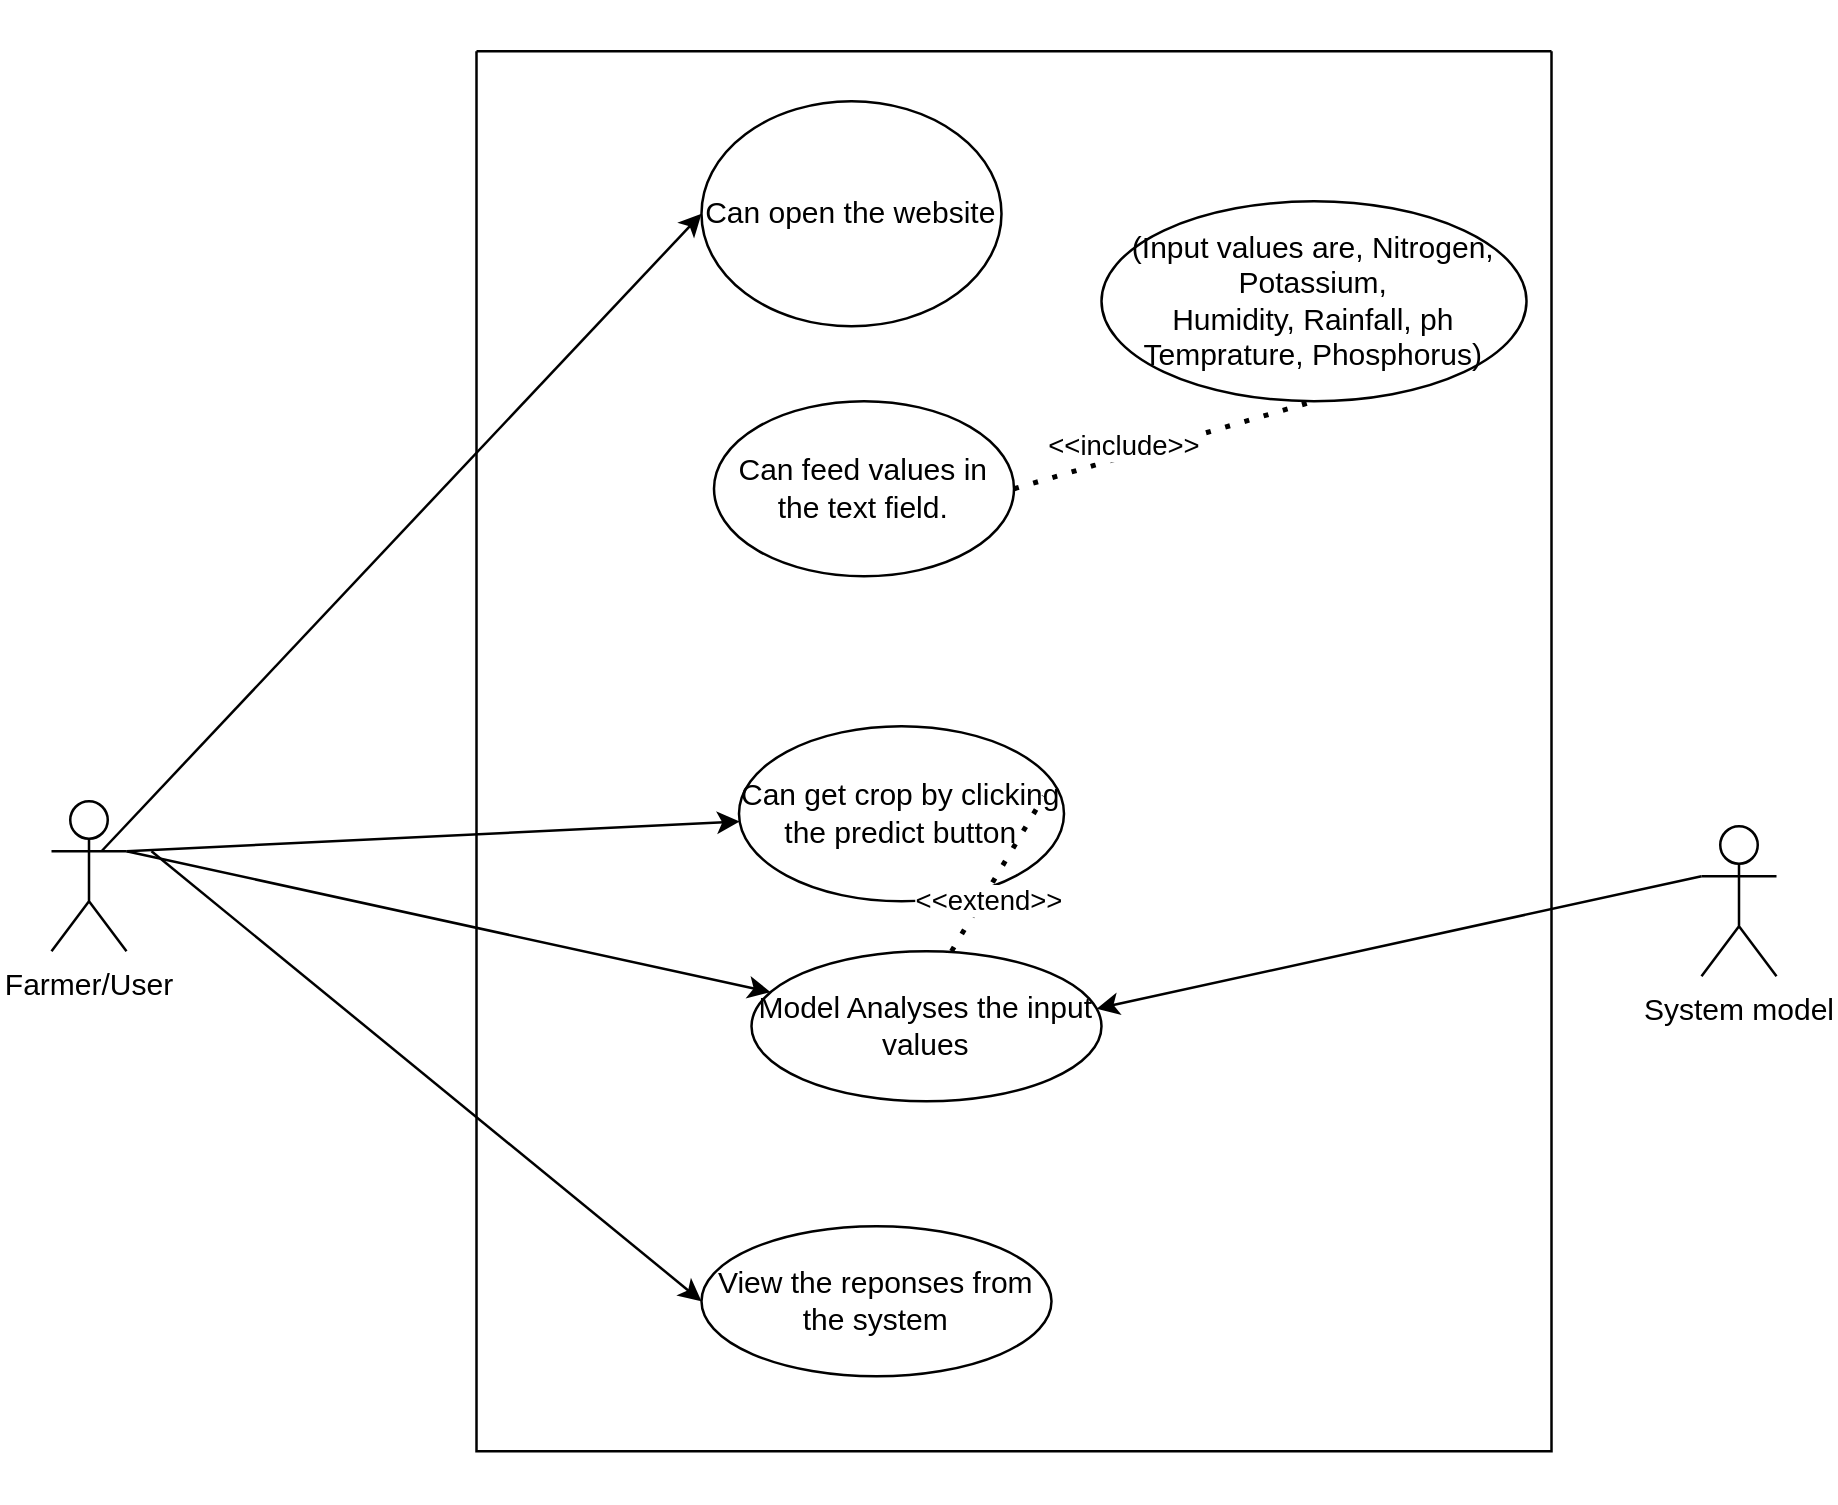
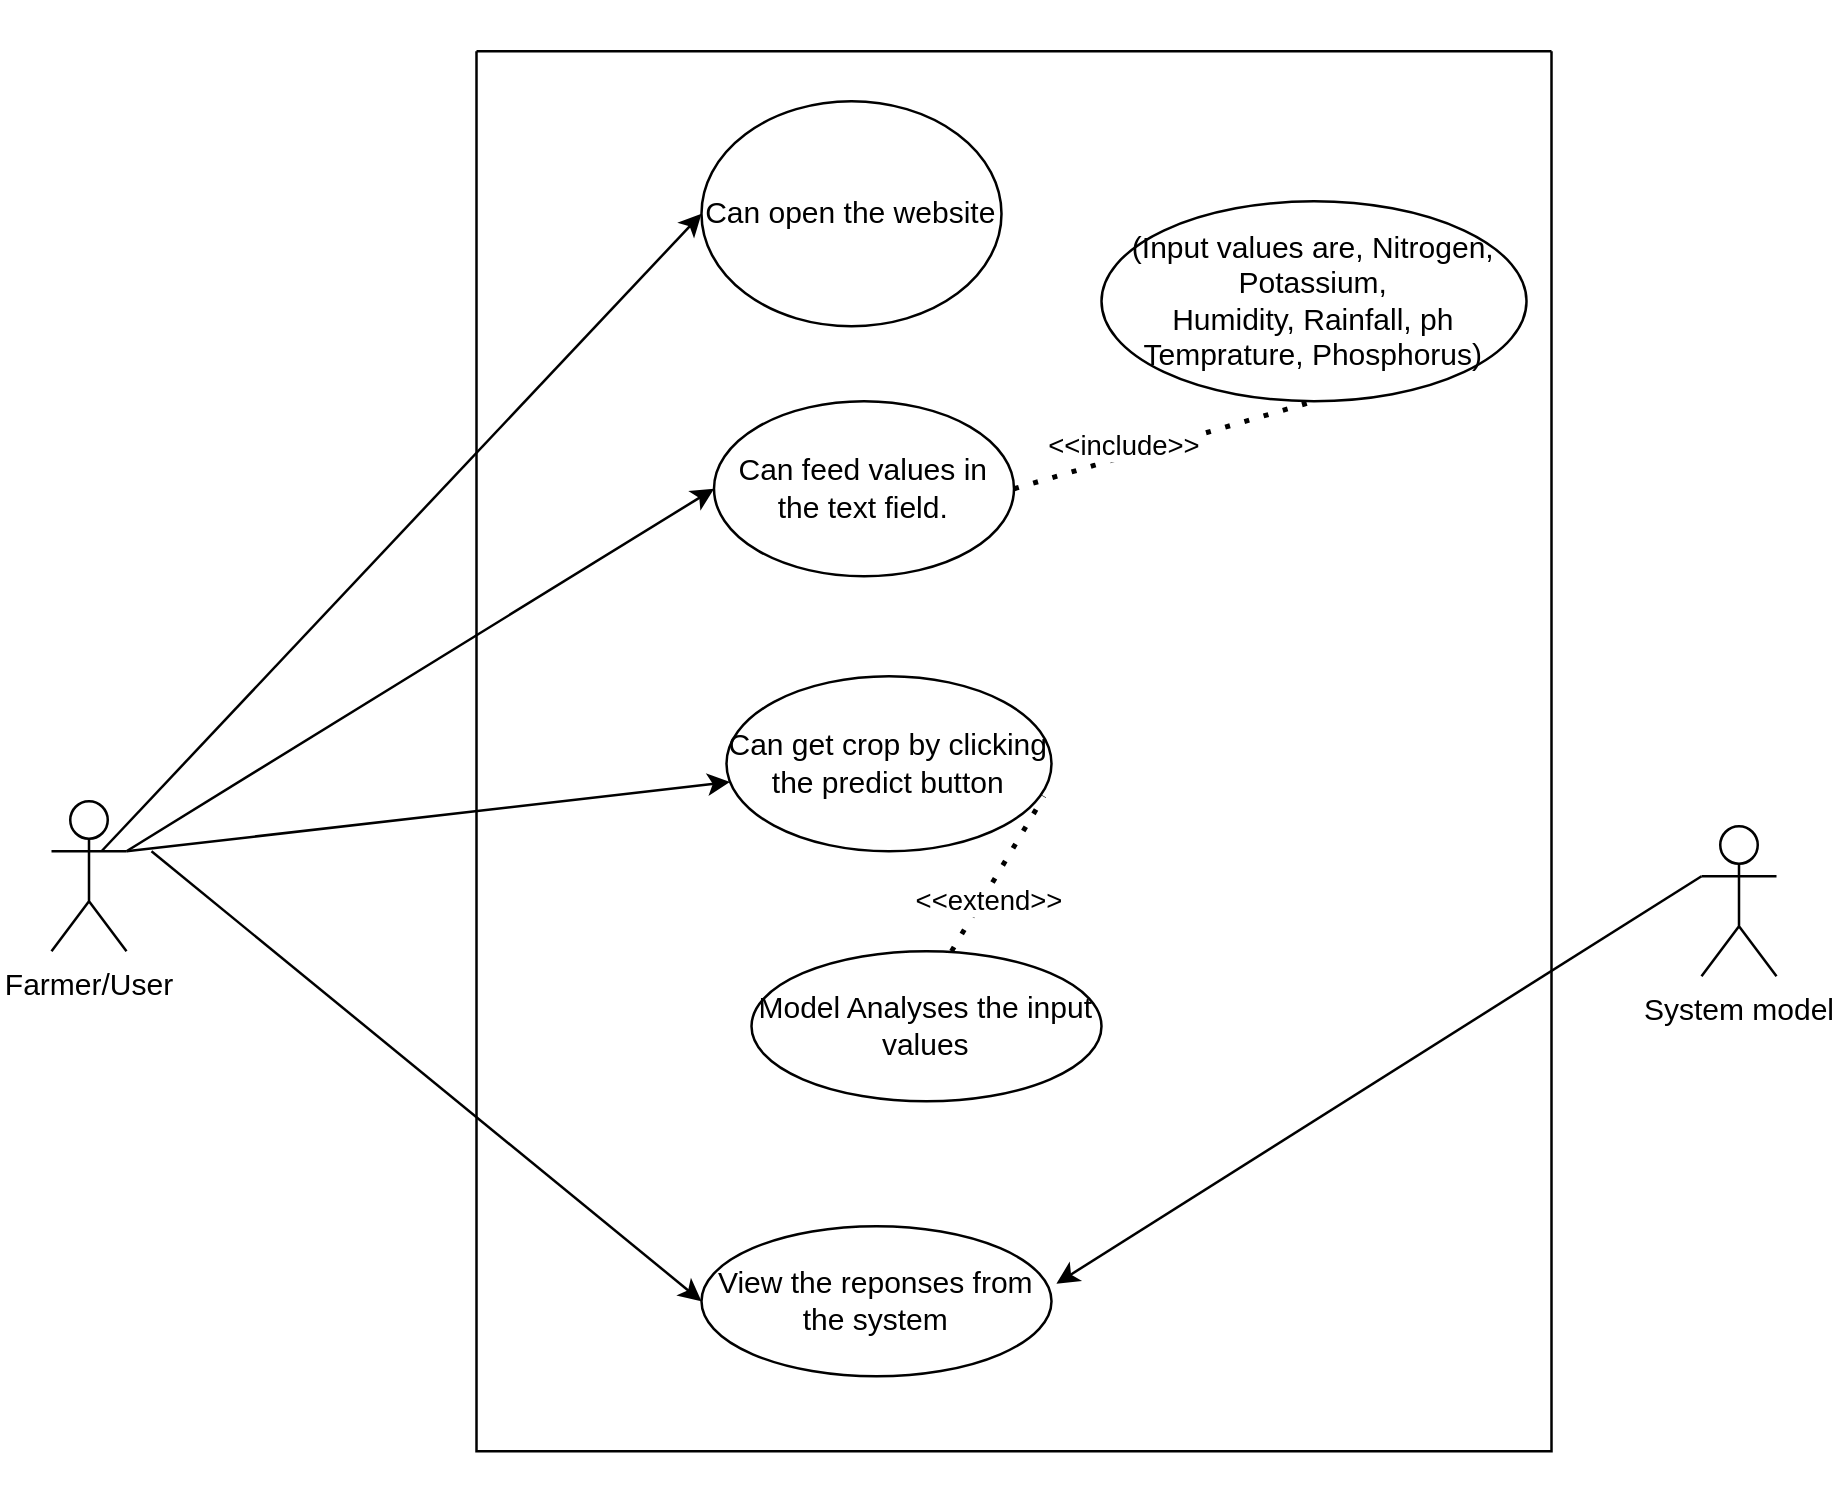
  <mxCell id="0" />
  <mxCell id="1" parent="0" />
  <mxCell id="2" value="" style="swimlane;startSize=0;" vertex="1" parent="1"><mxGeometry x="190" y="20" width="430" height="560" as="geometry" /></mxCell>
  <mxCell id="3" value="Can open the website" style="ellipse;whiteSpace=wrap;html=1;" vertex="1" parent="2"><mxGeometry x="90" y="20" width="120" height="90" as="geometry" /></mxCell>
  <mxCell id="4" value="Can feed values in the text field." style="ellipse;whiteSpace=wrap;html=1;" vertex="1" parent="2"><mxGeometry x="95" y="140" width="120" height="70" as="geometry" /></mxCell>
  <mxCell id="5" value="(Input values are, Nitrogen, Potassium,&lt;br style=&quot;border-color: var(--border-color);&quot;&gt;&lt;span style=&quot;&quot;&gt;Humidity, Rainfall, ph&lt;/span&gt;&lt;br style=&quot;border-color: var(--border-color);&quot;&gt;&lt;span style=&quot;&quot;&gt;Temprature, Phosphorus)&lt;/span&gt;" style="ellipse;whiteSpace=wrap;html=1;" vertex="1" parent="2"><mxGeometry x="250" y="60" width="170" height="80" as="geometry" /></mxCell>
  <mxCell id="6" value="" style="endArrow=none;dashed=1;html=1;dashPattern=1 3;strokeWidth=2;rounded=0;exitX=1;exitY=0.5;exitDx=0;exitDy=0;entryX=0.5;entryY=1;entryDx=0;entryDy=0;" edge="1" parent="2" source="4" target="5"><mxGeometry width="50" height="50" relative="1" as="geometry"><mxPoint x="260" y="240" as="sourcePoint" /><mxPoint x="310" y="190" as="targetPoint" /></mxGeometry></mxCell>
  <mxCell id="7" value="&amp;lt;&amp;lt;include&amp;gt;&amp;gt;" style="edgeLabel;html=1;align=center;verticalAlign=middle;resizable=0;points=[];" vertex="1" connectable="0" parent="6"><mxGeometry x="-0.243" y="5" relative="1" as="geometry"><mxPoint as="offset" /></mxGeometry></mxCell>
- <mxCell id="8" value="Can get crop by clicking the predict button" style="ellipse;whiteSpace=wrap;html=1;" vertex="1" parent="2"><mxGeometry x="105" y="270" width="130" height="70" as="geometry" /></mxCell>
+ <mxCell id="8" value="Can get crop by clicking the predict button" style="ellipse;whiteSpace=wrap;html=1;" vertex="1" parent="2"><mxGeometry x="100" y="250" width="130" height="70" as="geometry" /></mxCell>
  <mxCell id="9" value="Model Analyses the input values" style="ellipse;whiteSpace=wrap;html=1;" vertex="1" parent="2"><mxGeometry x="110" y="360" width="140" height="60" as="geometry" /></mxCell>
  <mxCell id="10" value="View the reponses from the system" style="ellipse;whiteSpace=wrap;html=1;" vertex="1" parent="2"><mxGeometry x="90" y="470" width="140" height="60" as="geometry" /></mxCell>
  <mxCell id="11" value="" style="endArrow=none;dashed=1;html=1;dashPattern=1 3;strokeWidth=2;rounded=0;entryX=1;entryY=1;entryDx=0;entryDy=0;exitX=0.729;exitY=0.05;exitDx=0;exitDy=0;exitPerimeter=0;" edge="1" parent="2"><mxGeometry width="50" height="50" relative="1" as="geometry"><mxPoint x="190" y="360" as="sourcePoint" /><mxPoint x="227" y="298" as="targetPoint" /></mxGeometry></mxCell>
  <mxCell id="12" value="&amp;lt;&amp;lt;extend&amp;gt;&amp;gt;" style="edgeLabel;html=1;align=center;verticalAlign=middle;resizable=0;points=[];" vertex="1" connectable="0" parent="11"><mxGeometry x="-0.312" y="-2" relative="1" as="geometry"><mxPoint as="offset" /></mxGeometry></mxCell>
  <mxCell id="13" value="Farmer/User" style="shape=umlActor;verticalLabelPosition=bottom;verticalAlign=top;html=1;outlineConnect=0;" vertex="1" parent="1"><mxGeometry x="20" y="320" width="30" height="60" as="geometry" /></mxCell>
  <mxCell id="14" value="System model" style="shape=umlActor;verticalLabelPosition=bottom;verticalAlign=top;html=1;outlineConnect=0;" vertex="1" parent="1"><mxGeometry x="680" y="330" width="30" height="60" as="geometry" /></mxCell>
  <mxCell id="15" value="" style="endArrow=classic;html=1;rounded=0;entryX=0;entryY=0.5;entryDx=0;entryDy=0;" edge="1" parent="1" target="3"><mxGeometry width="50" height="50" relative="1" as="geometry"><mxPoint x="40" y="340" as="sourcePoint" /><mxPoint x="90" y="290" as="targetPoint" /></mxGeometry></mxCell>
- <mxCell id="16" value="" style="endArrow=classic;html=1;rounded=0;exitX=1;exitY=0.333;exitDx=0;exitDy=0;exitPerimeter=0;" edge="1" parent="1" source="13" target="9"><mxGeometry width="50" height="50" relative="1" as="geometry"><mxPoint x="180" y="370" as="sourcePoint" /><mxPoint x="230" y="320" as="targetPoint" /></mxGeometry></mxCell>
+ <mxCell id="16" value="" style="endArrow=classic;html=1;rounded=0;exitX=1;exitY=0.333;exitDx=0;exitDy=0;exitPerimeter=0;entryX=0;entryY=0.5;entryDx=0;entryDy=0;" edge="1" parent="1" source="13" target="4"><mxGeometry width="50" height="50" relative="1" as="geometry"><mxPoint x="180" y="370" as="sourcePoint" /><mxPoint x="230" y="320" as="targetPoint" /></mxGeometry></mxCell>
  <mxCell id="17" value="" style="endArrow=classic;html=1;rounded=0;" edge="1" parent="1" target="8"><mxGeometry width="50" height="50" relative="1" as="geometry"><mxPoint x="50" y="340" as="sourcePoint" /><mxPoint x="160" y="380" as="targetPoint" /></mxGeometry></mxCell>
  <mxCell id="18" value="" style="endArrow=classic;html=1;rounded=0;entryX=0;entryY=0.5;entryDx=0;entryDy=0;" edge="1" parent="1" target="10"><mxGeometry width="50" height="50" relative="1" as="geometry"><mxPoint x="60" y="340" as="sourcePoint" /><mxPoint x="210" y="360" as="targetPoint" /></mxGeometry></mxCell>
- <mxCell id="19" value="" style="endArrow=classic;html=1;rounded=0;entryX=0.986;entryY=0.383;entryDx=0;entryDy=0;entryPerimeter=0;exitX=0;exitY=0.333;exitDx=0;exitDy=0;exitPerimeter=0;" edge="1" parent="1" source="14" target="9"><mxGeometry width="50" height="50" relative="1" as="geometry"><mxPoint x="680" y="370" as="sourcePoint" /><mxPoint x="730" y="320" as="targetPoint" /></mxGeometry></mxCell>
+ <mxCell id="20" value="" style="endArrow=classic;html=1;rounded=0;entryX=1.014;entryY=0.383;entryDx=0;entryDy=0;entryPerimeter=0;exitX=0;exitY=0.333;exitDx=0;exitDy=0;exitPerimeter=0;" edge="1" parent="1" source="14" target="10"><mxGeometry width="50" height="50" relative="1" as="geometry"><mxPoint x="680" y="490" as="sourcePoint" /><mxPoint x="640" y="590" as="targetPoint" /></mxGeometry></mxCell>
